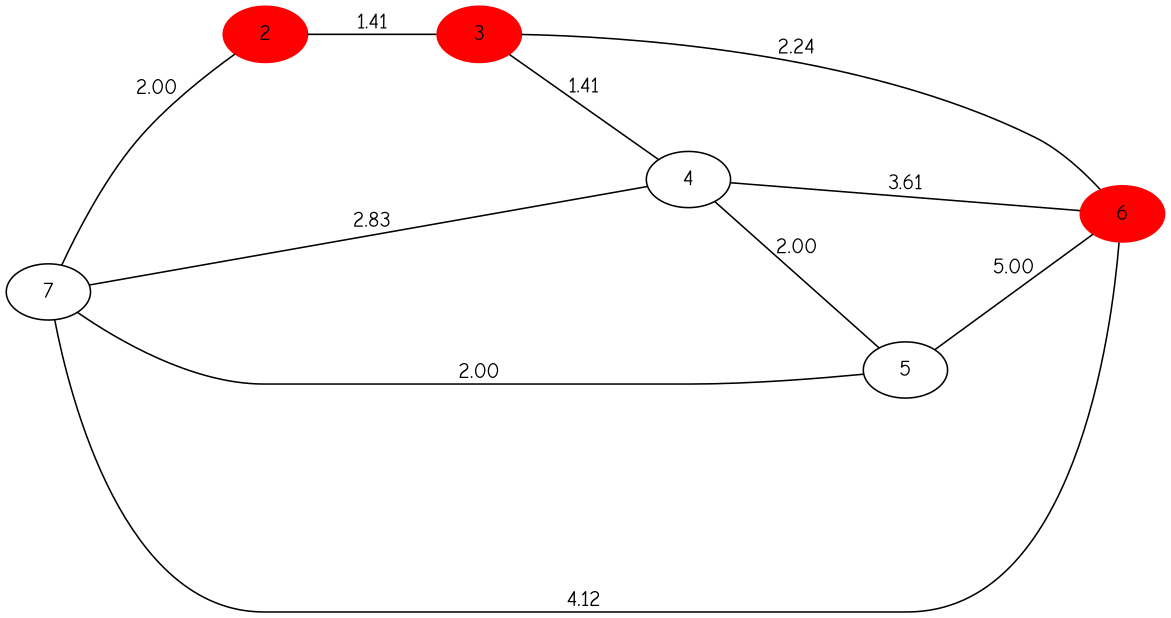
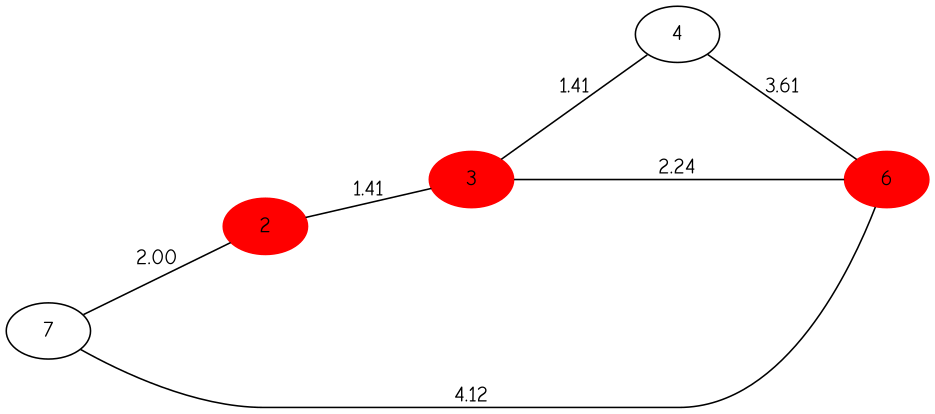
  graph {
    fontname="Comic Neue"
    nodesep=0.8
    rankdir=LR
    ranksep=0.8
    node [fontname="Comic Neue"]
    edge [fontname="Comic Neue"]
    2 [color=red style=filled]
    3 [color=red style=filled]
    n3 [label=7]
    4
-   5
    6 [color=red style=filled]
    2 -- 3 [label=1.41]
    3 -- 4 [label=1.41]
    3 -- 6 [label=2.24]
    n3 -- 2 [label=2.00]
-   n3 -- 4 [label=2.83]
-   n3 -- 5 [label=2.00]
    n3 -- 6 [label=4.12]
-   4 -- 5 [label=2.00]
    4 -- 6 [label=3.61]
-   5 -- 6 [label=5.00]
  }
